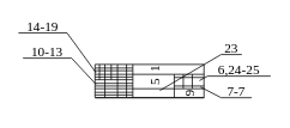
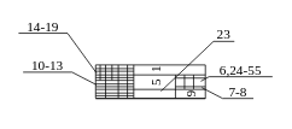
  <mxCell id="0" />
  <mxCell id="1" parent="0" />
  <mxCell id="2" value="" style="endArrow=none;html=1;fontSize=15;" parent="1" edge="1"><mxGeometry width="50" height="50" relative="1" as="geometry"><mxPoint x="226" y="108" as="sourcePoint" /><mxPoint x="105" y="108" as="targetPoint" /></mxGeometry></mxCell>
  <mxCell id="3" value="" style="endArrow=none;html=1;fontSize=15;" parent="1" edge="1"><mxGeometry width="50" height="50" relative="1" as="geometry"><mxPoint x="105" y="107.67" as="sourcePoint" /><mxPoint x="105" y="71.003" as="targetPoint" /></mxGeometry></mxCell>
  <mxCell id="4" value="" style="endArrow=none;html=1;fontSize=15;" parent="1" edge="1"><mxGeometry width="50" height="50" relative="1" as="geometry"><mxPoint x="105" y="108" as="sourcePoint" /><mxPoint x="226" y="108" as="targetPoint" /></mxGeometry></mxCell>
  <mxCell id="5" value="" style="endArrow=none;html=1;fontSize=15;" parent="1" edge="1"><mxGeometry width="50" height="50" relative="1" as="geometry"><mxPoint x="226" y="108" as="sourcePoint" /><mxPoint x="226" y="71" as="targetPoint" /></mxGeometry></mxCell>
  <mxCell id="6" value="" style="endArrow=none;html=1;fontSize=15;" parent="1" edge="1"><mxGeometry width="50" height="50" relative="1" as="geometry"><mxPoint x="105" y="71" as="sourcePoint" /><mxPoint x="226" y="71" as="targetPoint" /></mxGeometry></mxCell>
- <mxCell id="7" value="&lt;font face=&quot;Verdana&quot; style=&quot;font-size: 15px; line-height: 60%;&quot;&gt;6,24-25&lt;/font&gt;" style="text;html=1;strokeColor=none;fillColor=none;align=center;verticalAlign=middle;whiteSpace=wrap;rounded=0;fontSize=15;spacing=2;" parent="1" vertex="1"><mxGeometry x="230" y="68" width="70" height="16" as="geometry" /></mxCell>
+ <mxCell id="7" value="&lt;font face=&quot;Verdana&quot; style=&quot;font-size: 15px; line-height: 60%;&quot;&gt;6,24-55&lt;/font&gt;" style="text;html=1;strokeColor=none;fillColor=none;align=center;verticalAlign=middle;whiteSpace=wrap;rounded=0;fontSize=15;spacing=2;" parent="1" vertex="1"><mxGeometry x="230" y="68" width="70" height="16" as="geometry" /></mxCell>
  <mxCell id="8" value="" style="endArrow=none;html=1;fontSize=15;" parent="1" edge="1"><mxGeometry width="50" height="50" relative="1" as="geometry"><mxPoint x="110" y="88" as="sourcePoint" /><mxPoint x="110" y="71.003" as="targetPoint" /></mxGeometry></mxCell>
  <mxCell id="9" value="" style="endArrow=none;html=1;fontSize=15;" parent="1" edge="1"><mxGeometry width="50" height="50" relative="1" as="geometry"><mxPoint x="116" y="107.67" as="sourcePoint" /><mxPoint x="116" y="71.003" as="targetPoint" /></mxGeometry></mxCell>
  <mxCell id="10" value="" style="endArrow=none;html=1;fontSize=15;" parent="1" edge="1"><mxGeometry width="50" height="50" relative="1" as="geometry"><mxPoint x="123" y="88" as="sourcePoint" /><mxPoint x="123" y="71.003" as="targetPoint" /></mxGeometry></mxCell>
  <mxCell id="11" value="" style="endArrow=none;html=1;fontSize=15;" parent="1" edge="1"><mxGeometry width="50" height="50" relative="1" as="geometry"><mxPoint x="130" y="107.67" as="sourcePoint" /><mxPoint x="130" y="71.003" as="targetPoint" /></mxGeometry></mxCell>
  <mxCell id="12" value="" style="endArrow=none;html=1;fontSize=15;" parent="1" edge="1"><mxGeometry width="50" height="50" relative="1" as="geometry"><mxPoint x="140" y="107.67" as="sourcePoint" /><mxPoint x="140" y="71.003" as="targetPoint" /></mxGeometry></mxCell>
  <mxCell id="13" value="" style="endArrow=none;html=1;fontSize=15;" parent="1" edge="1"><mxGeometry width="50" height="50" relative="1" as="geometry"><mxPoint x="147" y="107.67" as="sourcePoint" /><mxPoint x="147" y="71.003" as="targetPoint" /></mxGeometry></mxCell>
  <mxCell id="14" value="" style="endArrow=none;html=1;fontSize=15;" parent="1" edge="1"><mxGeometry width="50" height="50" relative="1" as="geometry"><mxPoint x="105" y="78" as="sourcePoint" /><mxPoint x="147" y="78" as="targetPoint" /></mxGeometry></mxCell>
  <mxCell id="15" value="" style="endArrow=none;html=1;fontSize=15;" parent="1" edge="1"><mxGeometry width="50" height="50" relative="1" as="geometry"><mxPoint x="105" y="88" as="sourcePoint" /><mxPoint x="147" y="88" as="targetPoint" /></mxGeometry></mxCell>
  <mxCell id="16" value="" style="endArrow=none;html=1;fontSize=15;" parent="1" edge="1"><mxGeometry width="50" height="50" relative="1" as="geometry"><mxPoint x="193" y="85.47" as="sourcePoint" /><mxPoint x="226" y="85.47" as="targetPoint" /></mxGeometry></mxCell>
  <mxCell id="17" value="" style="endArrow=none;html=1;fontSize=15;" parent="1" edge="1"><mxGeometry width="50" height="50" relative="1" as="geometry"><mxPoint x="105" y="98" as="sourcePoint" /><mxPoint x="226" y="98" as="targetPoint" /></mxGeometry></mxCell>
  <mxCell id="18" value="" style="endArrow=none;html=1;fontSize=15;" parent="1" edge="1"><mxGeometry width="50" height="50" relative="1" as="geometry"><mxPoint x="193" y="107.67" as="sourcePoint" /><mxPoint x="193" y="82" as="targetPoint" /></mxGeometry></mxCell>
  <mxCell id="19" value="" style="endArrow=none;html=1;fontSize=15;" parent="1" edge="1"><mxGeometry width="50" height="50" relative="1" as="geometry"><mxPoint x="203" y="97.67" as="sourcePoint" /><mxPoint x="203" y="82" as="targetPoint" /></mxGeometry></mxCell>
  <mxCell id="20" value="" style="endArrow=none;html=1;fontSize=15;" parent="1" edge="1"><mxGeometry width="50" height="50" relative="1" as="geometry"><mxPoint x="213" y="97.67" as="sourcePoint" /><mxPoint x="213" y="82" as="targetPoint" /></mxGeometry></mxCell>
  <mxCell id="21" value="" style="endArrow=none;html=1;fontSize=15;" parent="1" edge="1"><mxGeometry width="50" height="50" relative="1" as="geometry"><mxPoint x="105" y="75" as="sourcePoint" /><mxPoint x="147" y="75" as="targetPoint" /></mxGeometry></mxCell>
  <mxCell id="22" value="" style="endArrow=none;html=1;fontSize=15;" parent="1" edge="1"><mxGeometry width="50" height="50" relative="1" as="geometry"><mxPoint x="105" y="82" as="sourcePoint" /><mxPoint x="226" y="82" as="targetPoint" /></mxGeometry></mxCell>
  <mxCell id="23" value="" style="endArrow=none;html=1;fontSize=15;" parent="1" edge="1"><mxGeometry width="50" height="50" relative="1" as="geometry"><mxPoint x="105" y="85" as="sourcePoint" /><mxPoint x="147" y="85" as="targetPoint" /></mxGeometry></mxCell>
  <mxCell id="24" value="" style="endArrow=none;html=1;fontSize=15;" parent="1" edge="1"><mxGeometry width="50" height="50" relative="1" as="geometry"><mxPoint x="105" y="92" as="sourcePoint" /><mxPoint x="147" y="92" as="targetPoint" /></mxGeometry></mxCell>
  <mxCell id="25" value="" style="endArrow=none;html=1;fontSize=15;" parent="1" edge="1"><mxGeometry width="50" height="50" relative="1" as="geometry"><mxPoint x="105" y="95" as="sourcePoint" /><mxPoint x="147" y="95" as="targetPoint" /></mxGeometry></mxCell>
  <mxCell id="26" value="" style="endArrow=none;html=1;fontSize=15;" parent="1" edge="1"><mxGeometry width="50" height="50" relative="1" as="geometry"><mxPoint x="105" y="102" as="sourcePoint" /><mxPoint x="147" y="102" as="targetPoint" /></mxGeometry></mxCell>
  <mxCell id="27" value="" style="endArrow=none;html=1;fontSize=15;" parent="1" edge="1"><mxGeometry width="50" height="50" relative="1" as="geometry"><mxPoint x="105" y="105" as="sourcePoint" /><mxPoint x="147" y="105" as="targetPoint" /></mxGeometry></mxCell>
  <mxCell id="28" value="&lt;font face=&quot;Verdana&quot; style=&quot;font-size: 15px;&quot;&gt;5&lt;/font&gt;" style="text;html=1;strokeColor=none;fillColor=none;align=center;verticalAlign=middle;whiteSpace=wrap;rounded=0;fontSize=15;rotation=-90;" parent="1" vertex="1"><mxGeometry x="162.25" y="68.75" width="15.5" height="43.5" as="geometry" /></mxCell>
  <mxCell id="29" value="&lt;font face=&quot;Verdana&quot; style=&quot;font-size: 15px;&quot;&gt;9&lt;/font&gt;" style="text;html=1;strokeColor=none;fillColor=none;align=center;verticalAlign=middle;whiteSpace=wrap;rounded=0;fontSize=15;rotation=-90;" parent="1" vertex="1"><mxGeometry x="204.19" y="86.44" width="10.5" height="33.37" as="geometry" /></mxCell>
  <mxCell id="30" value="" style="endArrow=none;html=1;fontSize=15;entryX=0;entryY=1;entryDx=0;entryDy=0;exitX=1;exitY=1;exitDx=0;exitDy=0;" parent="1" source="7" target="7" edge="1"><mxGeometry width="50" height="50" relative="1" as="geometry"><mxPoint x="70" y="55" as="sourcePoint" /><mxPoint x="120" y="5" as="targetPoint" /></mxGeometry></mxCell>
  <mxCell id="31" value="&lt;font face=&quot;Verdana&quot; style=&quot;font-size: 15px;&quot;&gt;14-19&lt;/font&gt;" style="text;html=1;strokeColor=none;fillColor=none;align=center;verticalAlign=middle;whiteSpace=wrap;rounded=0;fontSize=15;" parent="1" vertex="1"><mxGeometry x="20" y="20" width="54" height="16" as="geometry" /></mxCell>
  <mxCell id="32" value="" style="endArrow=none;html=1;fontSize=15;entryX=0;entryY=1;entryDx=0;entryDy=0;exitX=1;exitY=1;exitDx=0;exitDy=0;" parent="1" source="31" target="31" edge="1"><mxGeometry width="50" height="50" relative="1" as="geometry"><mxPoint x="-22" y="57" as="sourcePoint" /><mxPoint x="28" y="7" as="targetPoint" /></mxGeometry></mxCell>
  <mxCell id="33" value="" style="endArrow=none;html=1;fontSize=15;entryX=1;entryY=1;entryDx=0;entryDy=0;" parent="1" target="31" edge="1"><mxGeometry width="50" height="50" relative="1" as="geometry"><mxPoint x="106" y="80" as="sourcePoint" /><mxPoint x="82" y="83" as="targetPoint" /></mxGeometry></mxCell>
- <mxCell id="34" value="&lt;font face=&quot;Verdana&quot; style=&quot;font-size: 15px;&quot;&gt;10-13&lt;/font&gt;" style="text;html=1;strokeColor=none;fillColor=none;align=center;verticalAlign=middle;whiteSpace=wrap;rounded=0;fontSize=15;" parent="1" vertex="1"><mxGeometry x="25" y="48" width="54" height="16" as="geometry" /></mxCell>
+ <mxCell id="34" value="&lt;font face=&quot;Verdana&quot; style=&quot;font-size: 15px;&quot;&gt;10-13&lt;/font&gt;" style="text;html=1;strokeColor=none;fillColor=none;align=center;verticalAlign=middle;whiteSpace=wrap;rounded=0;fontSize=15;" parent="1" vertex="1"><mxGeometry x="25" y="63" width="54" height="16" as="geometry" /></mxCell>
  <mxCell id="35" value="" style="endArrow=none;html=1;fontSize=15;entryX=0;entryY=1;entryDx=0;entryDy=0;exitX=1;exitY=1;exitDx=0;exitDy=0;" parent="1" source="34" target="34" edge="1"><mxGeometry width="50" height="50" relative="1" as="geometry"><mxPoint x="-22" y="75.34" as="sourcePoint" /><mxPoint x="28" y="25.34" as="targetPoint" /></mxGeometry></mxCell>
  <mxCell id="36" value="" style="endArrow=none;html=1;fontSize=15;entryX=1;entryY=1;entryDx=0;entryDy=0;" parent="1" target="34" edge="1"><mxGeometry width="50" height="50" relative="1" as="geometry"><mxPoint x="106" y="93" as="sourcePoint" /><mxPoint x="82" y="101.34" as="targetPoint" /></mxGeometry></mxCell>
  <mxCell id="37" value="" style="endArrow=none;html=1;fontSize=15;entryX=0;entryY=1;entryDx=0;entryDy=0;" parent="1" target="7" edge="1"><mxGeometry width="50" height="50" relative="1" as="geometry"><mxPoint x="221" y="89" as="sourcePoint" /><mxPoint x="179" y="18" as="targetPoint" /></mxGeometry></mxCell>
  <mxCell id="38" value="" style="endArrow=none;html=1;fontSize=15;" parent="1" edge="1"><mxGeometry width="50" height="50" relative="1" as="geometry"><mxPoint x="193" y="95" as="sourcePoint" /><mxPoint x="226" y="95" as="targetPoint" /></mxGeometry></mxCell>
- <mxCell id="39" value="&lt;font face=&quot;Verdana&quot; style=&quot;font-size: 15px;&quot;&gt;23&lt;/font&gt;" style="text;html=1;strokeColor=none;fillColor=none;align=center;verticalAlign=middle;whiteSpace=wrap;rounded=0;fontSize=15;" parent="1" vertex="1"><mxGeometry x="245" y="44" width="23" height="16" as="geometry" /></mxCell>
+ <mxCell id="39" value="&lt;font face=&quot;Verdana&quot; style=&quot;font-size: 15px;&quot;&gt;23&lt;/font&gt;" style="text;html=1;strokeColor=none;fillColor=none;align=center;verticalAlign=middle;whiteSpace=wrap;rounded=0;fontSize=15;" parent="1" vertex="1"><mxGeometry x="235" y="29" width="23" height="16" as="geometry" /></mxCell>
  <mxCell id="40" value="" style="endArrow=none;html=1;fontSize=15;entryX=0;entryY=1;entryDx=0;entryDy=0;exitX=1;exitY=1;exitDx=0;exitDy=0;" parent="1" source="39" target="39" edge="1"><mxGeometry width="50" height="50" relative="1" as="geometry"><mxPoint x="-8" y="23.88" as="sourcePoint" /><mxPoint x="42" y="-26.12" as="targetPoint" /></mxGeometry></mxCell>
  <mxCell id="41" value="" style="endArrow=none;html=1;fontSize=15;entryX=0;entryY=1;entryDx=0;entryDy=0;" parent="1" target="39" edge="1"><mxGeometry width="50" height="50" relative="1" as="geometry"><mxPoint x="177" y="100" as="sourcePoint" /><mxPoint x="120" y="37" as="targetPoint" /></mxGeometry></mxCell>
  <mxCell id="42" value="&lt;font face=&quot;Verdana&quot; style=&quot;font-size: 15px;&quot;&gt;1&lt;/font&gt;" style="text;html=1;strokeColor=none;fillColor=none;align=center;verticalAlign=middle;whiteSpace=wrap;rounded=0;fontSize=15;rotation=-90;" parent="1" vertex="1"><mxGeometry x="165" y="68" width="11" height="16" as="geometry" /></mxCell>
- <mxCell id="43" value="&lt;font face=&quot;Verdana&quot; style=&quot;font-size: 15px;&quot;&gt;7-7&lt;/font&gt;" style="text;html=1;strokeColor=none;fillColor=none;align=center;verticalAlign=middle;whiteSpace=wrap;rounded=0;fontSize=15;" parent="1" vertex="1"><mxGeometry x="245" y="92" width="34" height="16" as="geometry" /></mxCell>
+ <mxCell id="43" value="&lt;font face=&quot;Verdana&quot; style=&quot;font-size: 15px;&quot;&gt;7-8&lt;/font&gt;" style="text;html=1;strokeColor=none;fillColor=none;align=center;verticalAlign=middle;whiteSpace=wrap;rounded=0;fontSize=15;" parent="1" vertex="1"><mxGeometry x="245" y="92" width="34" height="16" as="geometry" /></mxCell>
  <mxCell id="44" value="" style="endArrow=none;html=1;fontSize=15;entryX=0;entryY=1;entryDx=0;entryDy=0;exitX=1;exitY=1;exitDx=0;exitDy=0;" parent="1" source="43" target="43" edge="1"><mxGeometry width="50" height="50" relative="1" as="geometry"><mxPoint x="15" y="119.34" as="sourcePoint" /><mxPoint x="65" y="69.34" as="targetPoint" /></mxGeometry></mxCell>
  <mxCell id="45" value="" style="endArrow=none;html=1;fontSize=15;entryX=0;entryY=1;entryDx=0;entryDy=0;" parent="1" target="43" edge="1"><mxGeometry width="50" height="50" relative="1" as="geometry"><mxPoint x="222" y="96" as="sourcePoint" /><mxPoint x="119" y="38.34" as="targetPoint" /></mxGeometry></mxCell>
